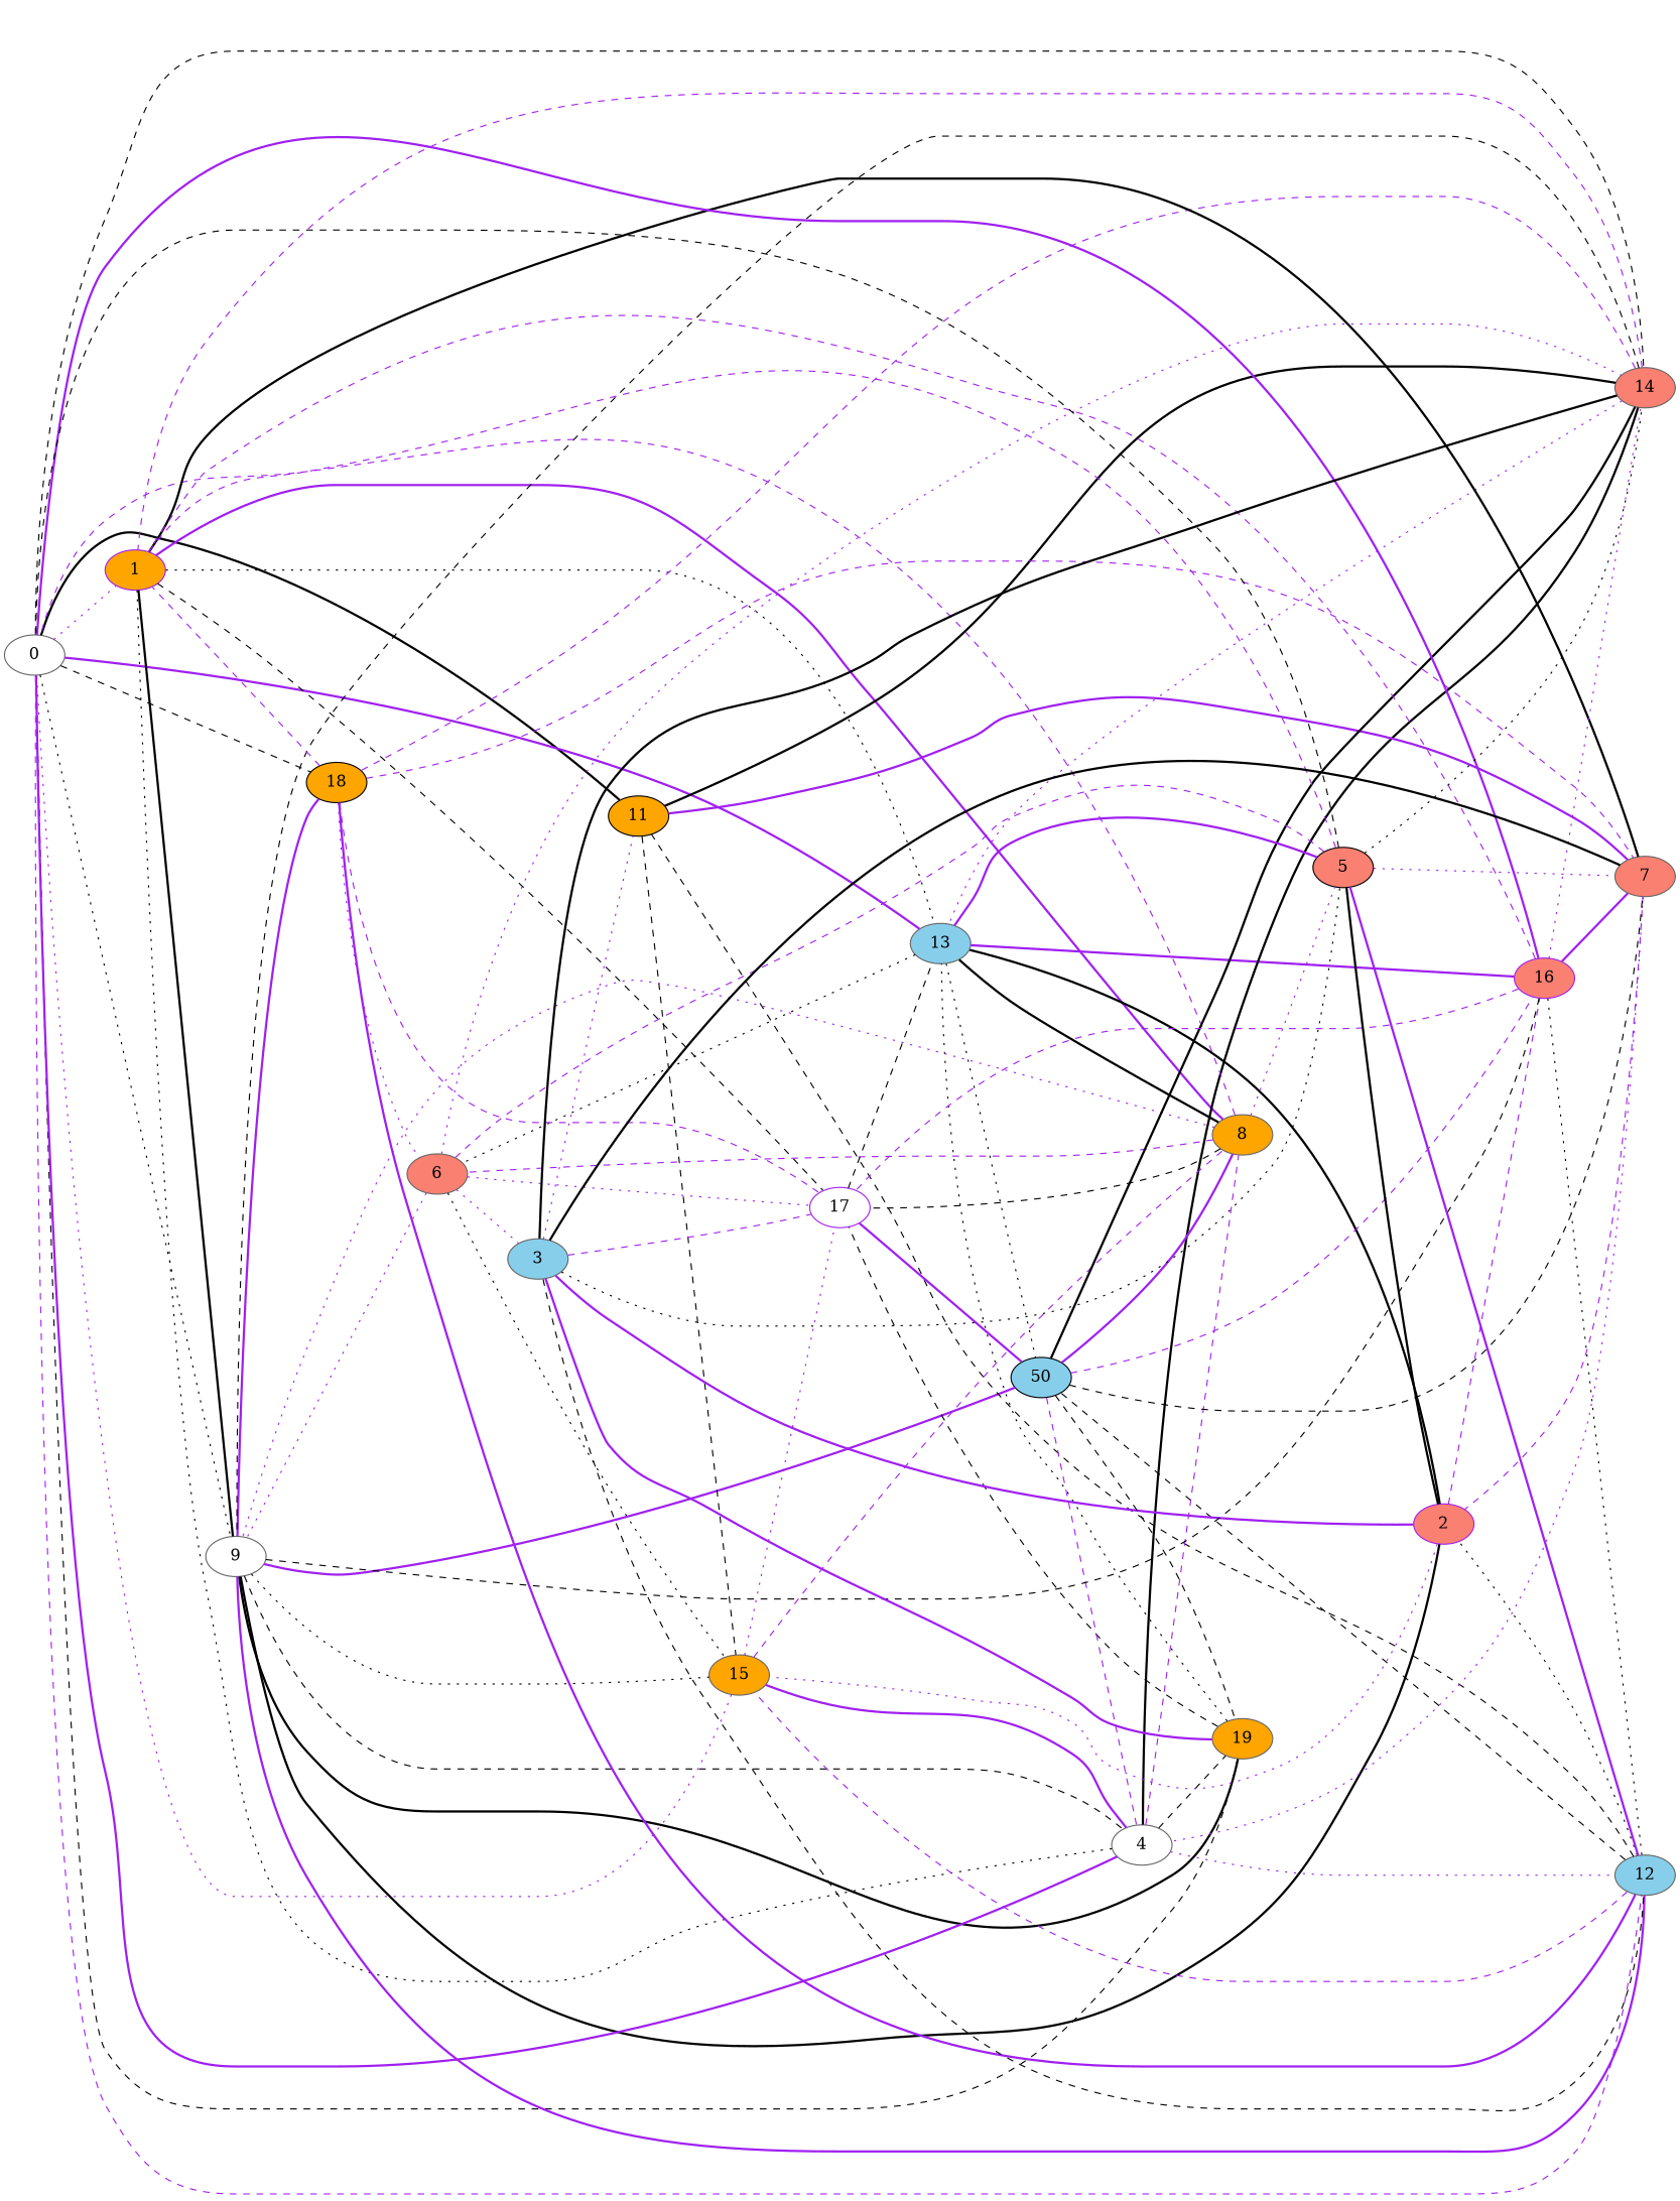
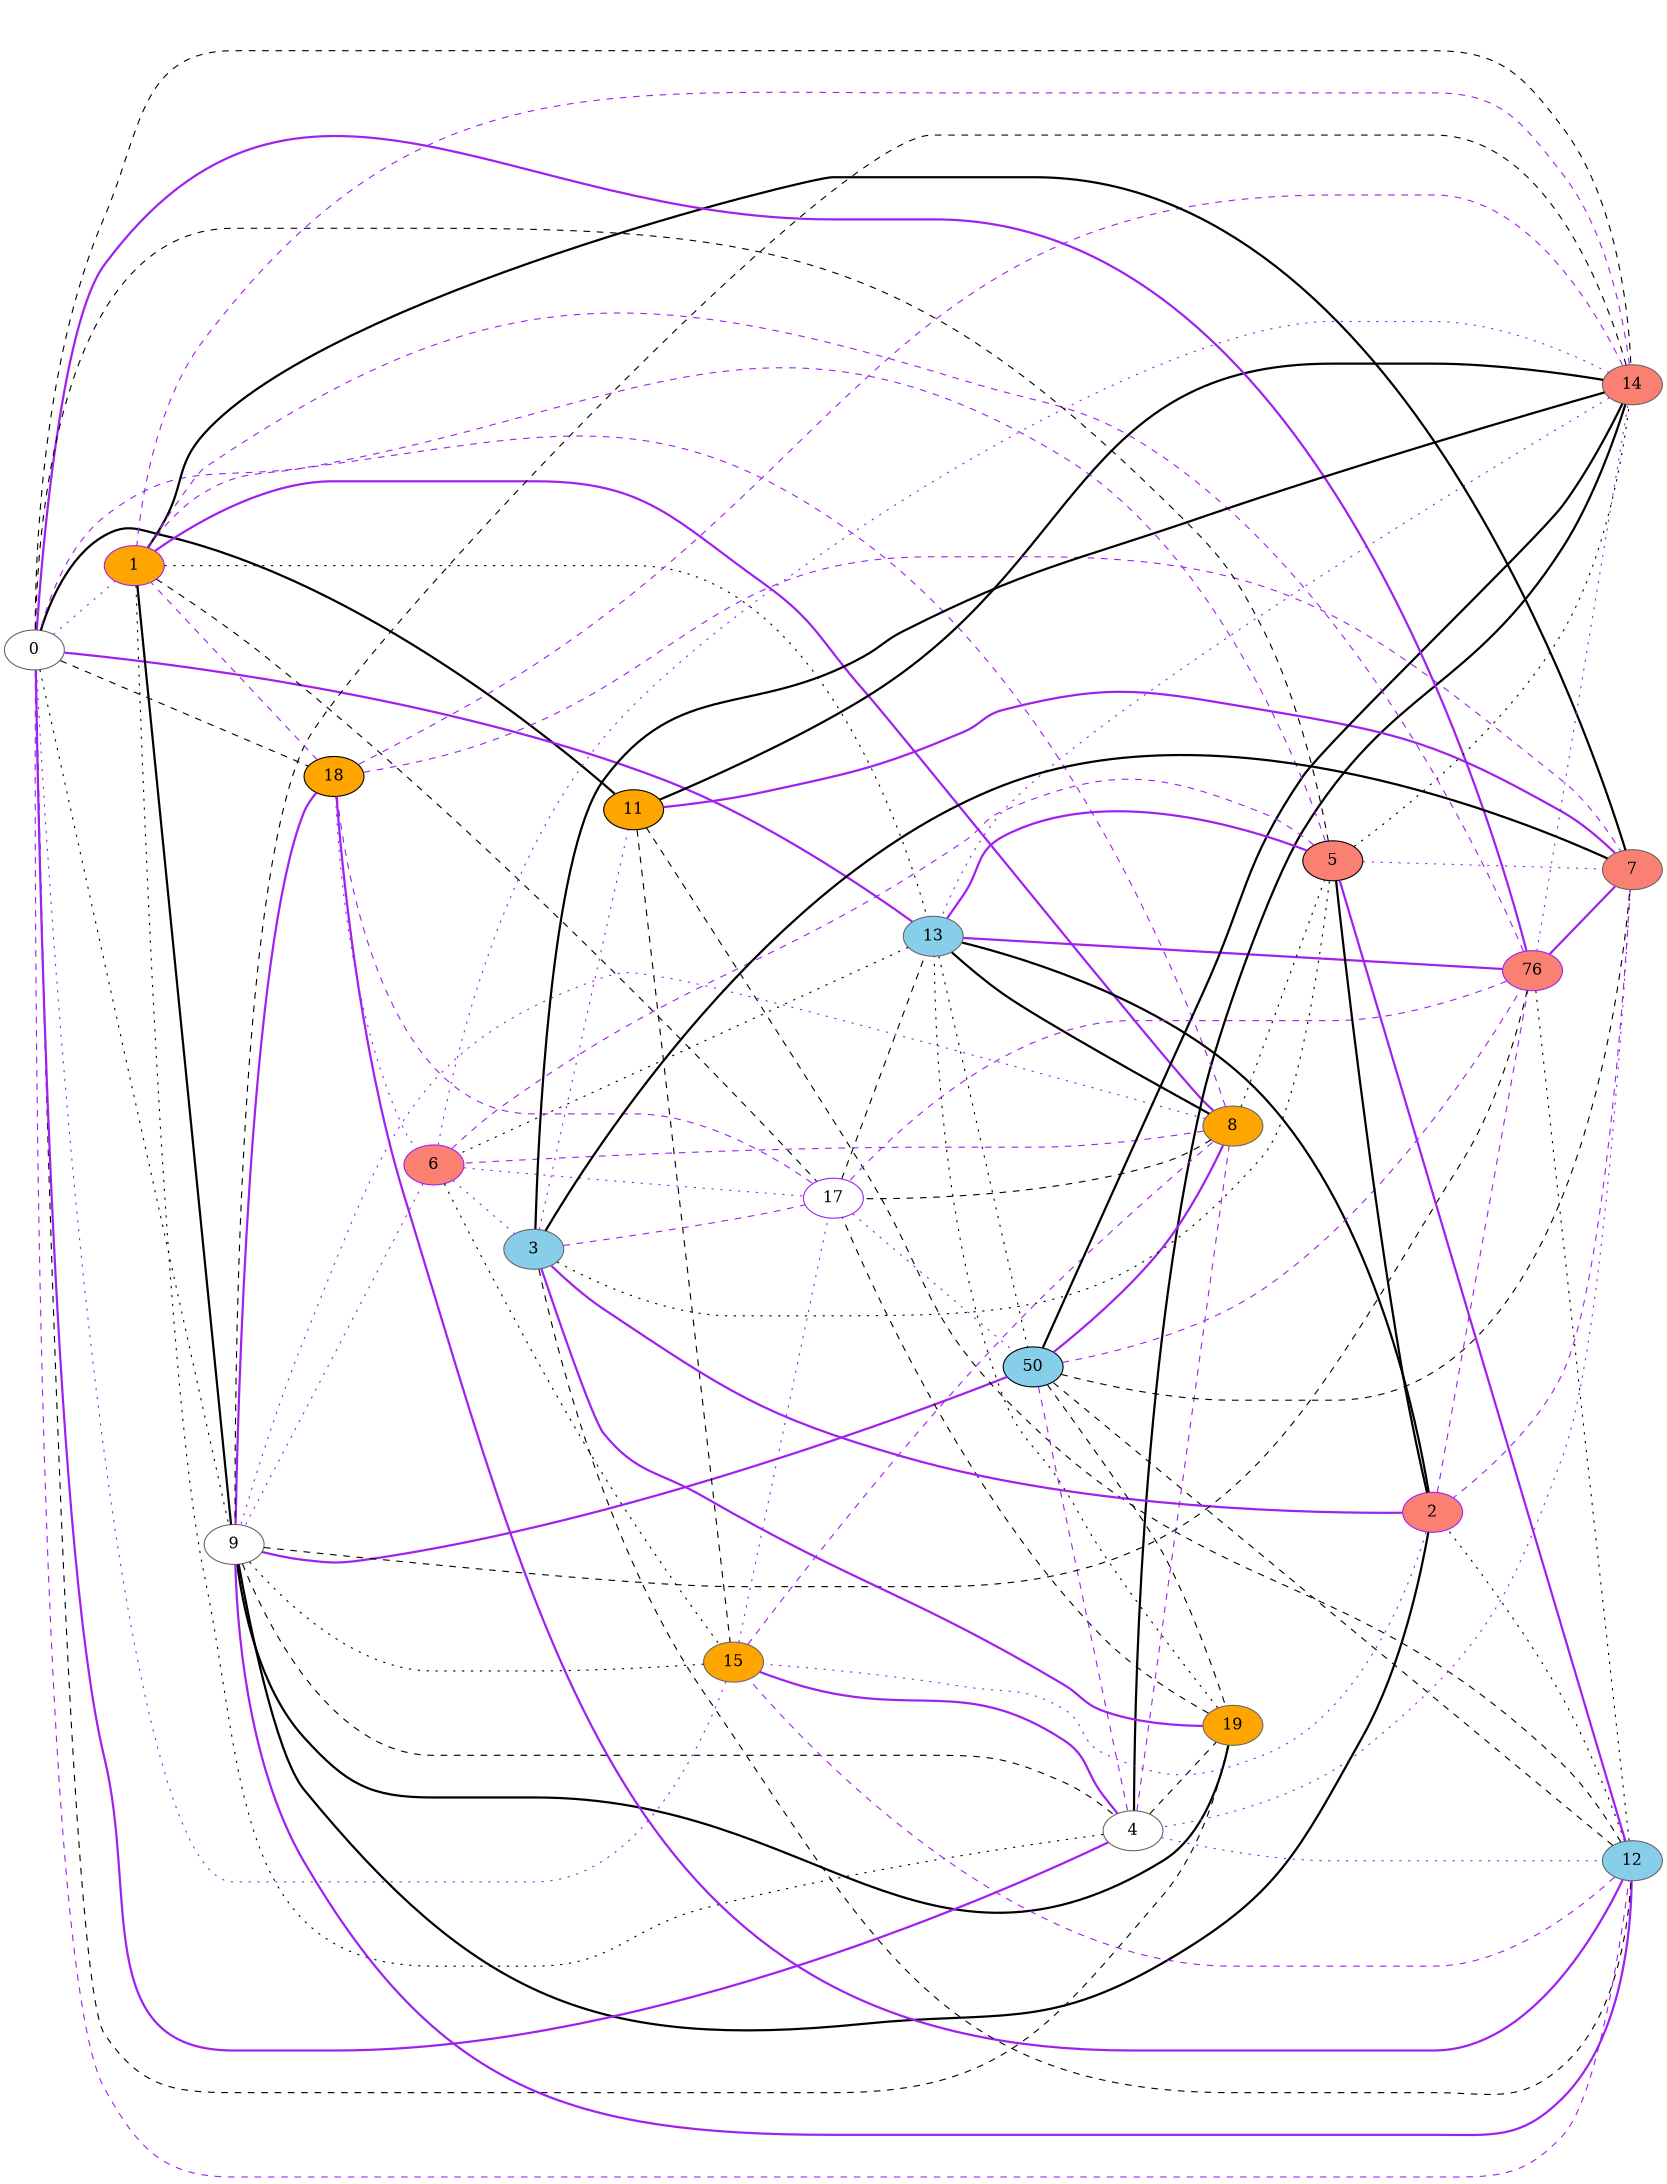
  graph {
    rankdir=LR
    node [color=gray40 fillcolor=orange style=filled]
    edge [color=purple style=dashed]
    0 [fillcolor=white]
    1 [color=purple]
    9 [fillcolor=white]
    11 [color=black]
    12 [fillcolor=skyblue]
    13 [fillcolor=skyblue]
    14 [fillcolor=salmon]
    18 [color=black]
    19
    4 [fillcolor=white]
    8
    17 [color=purple fillcolor=white]
    7 [fillcolor=salmon]
    2 [color=purple fillcolor=salmon]
    15
    n16 [color=black fillcolor=skyblue label=50]
-   16 [color=purple fillcolor=salmon]
-   6 [fillcolor=salmon]
+   16 [color=purple fillcolor=salmon label=76]
+   6 [color=purple fillcolor=salmon]
    5 [color=black fillcolor=salmon]
    3 [fillcolor=skyblue]
    0 -- 1 [style=dotted]
    0 -- 9 [color=black style=dotted]
    0 -- 11 [color=black style=bold]
    0 -- 12
    0 -- 13 [style=bold]
    0 -- 14 [color=black]
    0 -- 18 [color=black]
    0 -- 19 [color=black]
    1 -- 9 [color=black style=bold]
    1 -- 13 [color=black style=dotted]
    1 -- 4 [color=black style=dotted]
    1 -- 8 [style=bold]
    1 -- 17 [color=black]
    9 -- 18 [style=bold]
    9 -- 19 [color=black style=bold]
    9 -- 4 [color=black]
    9 -- 2 [color=black style=bold]
    9 -- 15 [color=black style=dotted]
    9 -- n16 [style=bold]
    11 -- 15 [color=black]
    12 -- 9 [style=bold]
    12 -- 11 [color=black]
    12 -- 2 [color=black style=dotted]
    12 -- 15
    12 -- n16 [color=black]
    13 -- n16 [color=black style=dotted]
    13 -- 16 [style=bold]
    13 -- 6 [color=black style=dotted]
    14 -- 1
    14 -- 9 [color=black]
    14 -- 11 [color=black style=bold]
    14 -- 13 [style=dotted]
    14 -- 18
    18 -- 1
    18 -- 12 [style=bold]
    18 -- 17
    18 -- 7
    18 -- 6 [style=dotted]
    19 -- 13 [color=black style=dotted]
    19 -- 17 [color=black]
    4 -- 0 [style=bold]
    4 -- 12 [style=dotted]
    4 -- 14 [color=black style=bold]
    4 -- 19 [color=black]
    4 -- 8
    8 -- 0
    8 -- 9 [style=dotted]
    8 -- 13 [color=black style=bold]
    8 -- 17 [color=black]
    8 -- n16 [style=bold]
    8 -- 6
-   8 -- 5 [style=dotted]
+   8 -- 5 [color=black style=dotted]
    17 -- 13 [color=black]
-   17 -- n16 [style=bold]
+   17 -- n16 [style=dotted]
    7 -- 1 [color=black style=bold]
    7 -- 11 [style=bold]
    7 -- 4 [style=dotted]
    7 -- 2
    2 -- 13 [color=black style=bold]
    2 -- 15 [style=dotted]
    2 -- 16
    2 -- 3 [style=bold]
    15 -- 0 [style=dotted]
    15 -- 4 [style=bold]
    15 -- 8
    15 -- 17 [style=dotted]
    n16 -- 14 [color=black style=bold]
    n16 -- 19 [color=black]
    n16 -- 4
    n16 -- 7 [color=black]
    n16 -- 16
    16 -- 0 [style=bold]
    16 -- 1
    16 -- 9 [color=black]
    16 -- 12 [color=black style=dotted]
    16 -- 14 [style=dotted]
    16 -- 17
    16 -- 7 [style=bold]
    6 -- 9 [style=dotted]
    6 -- 14 [style=dotted]
    6 -- 17 [style=dotted]
    6 -- 15 [color=black style=dotted]
    6 -- 5
    6 -- 3 [style=dotted]
    5 -- 0 [color=black]
    5 -- 1
    5 -- 12 [style=bold]
    5 -- 13 [style=bold]
    5 -- 14 [color=black style=dotted]
    5 -- 7 [style=dotted]
    5 -- 2 [color=black style=bold]
    3 -- 11 [style=dotted]
    3 -- 12 [color=black]
    3 -- 14 [color=black style=bold]
    3 -- 19 [style=bold]
    3 -- 17
    3 -- 7 [color=black style=bold]
    3 -- 5 [color=black style=dotted]
  }
